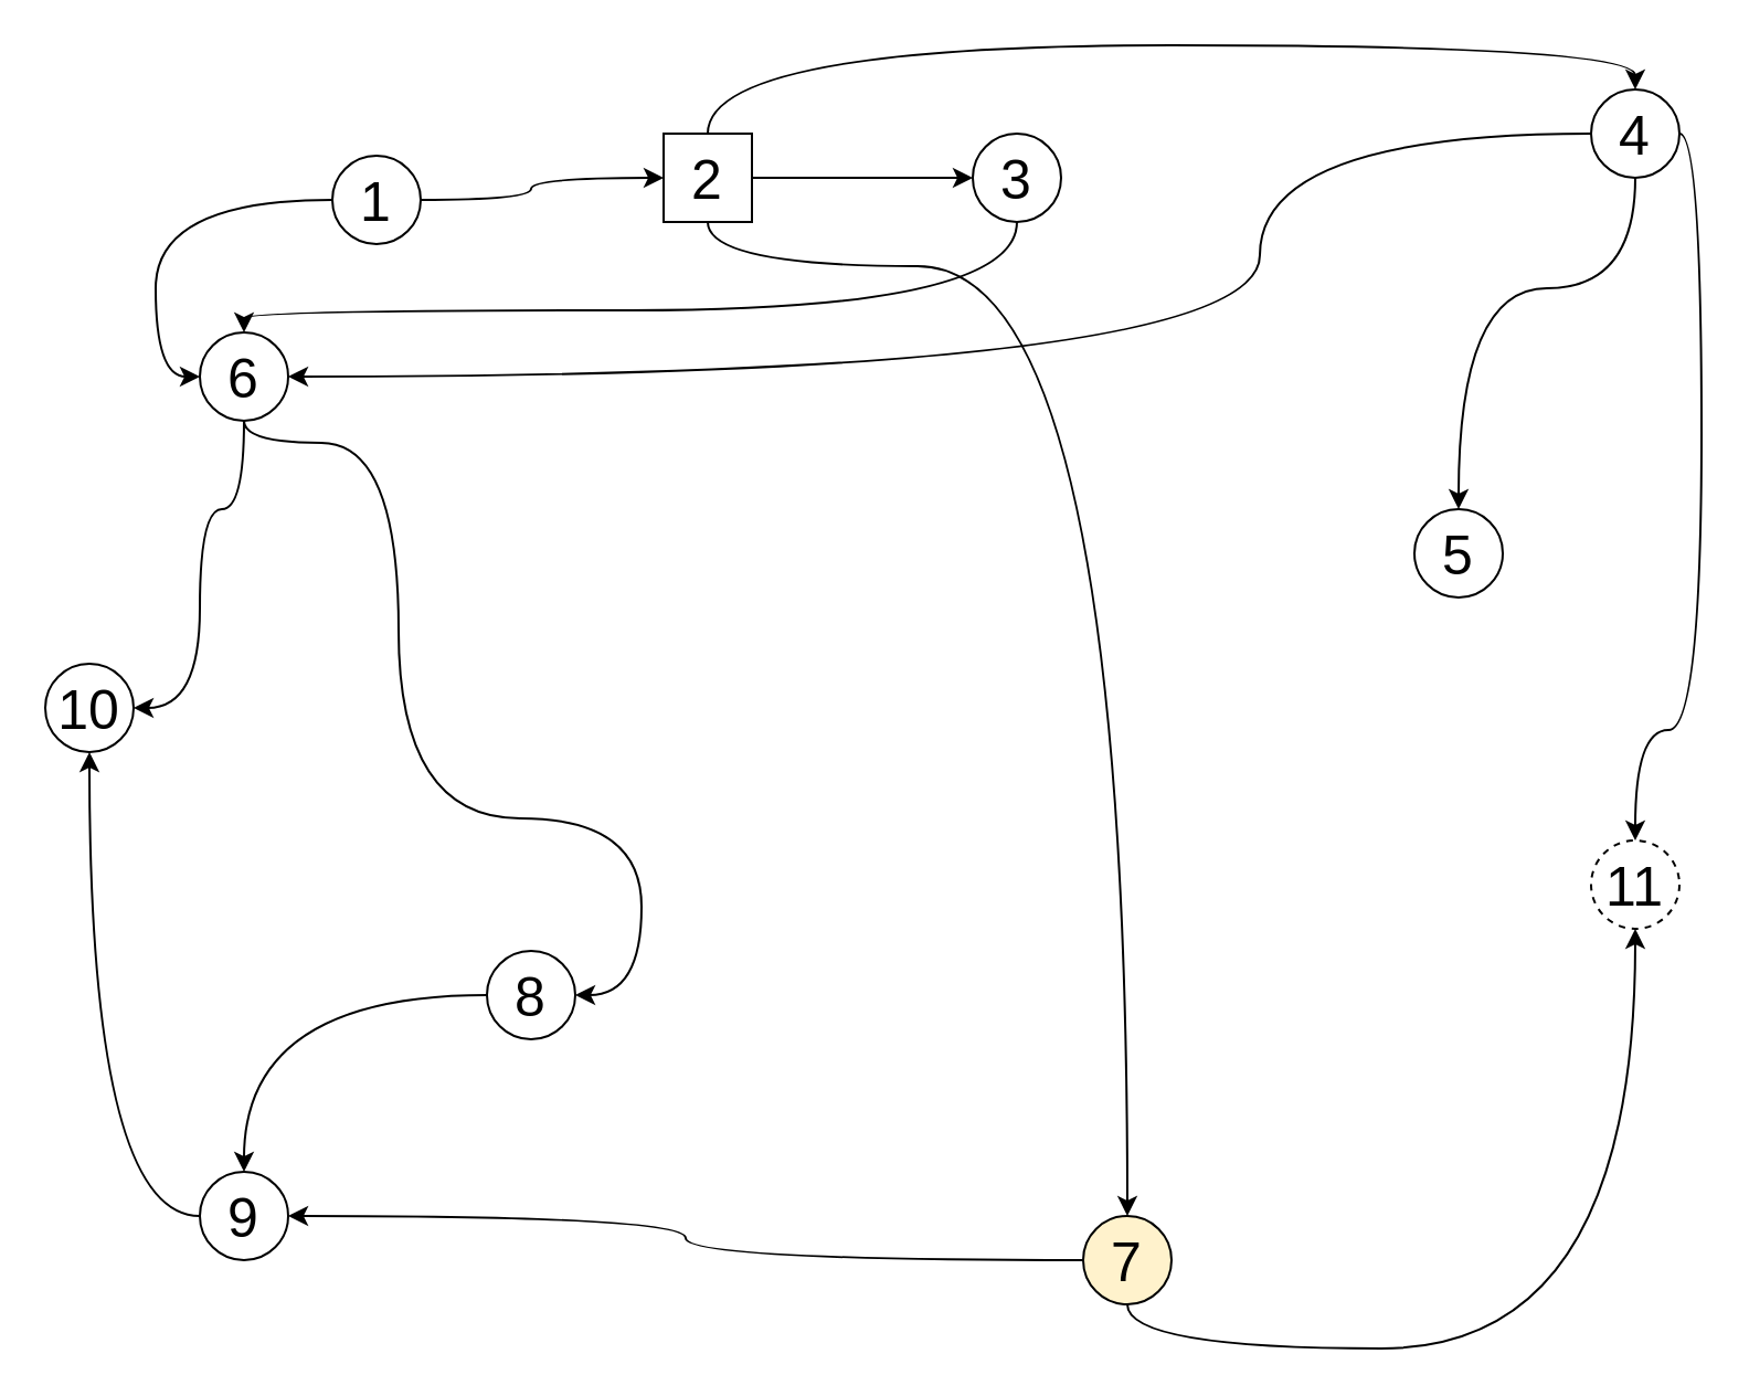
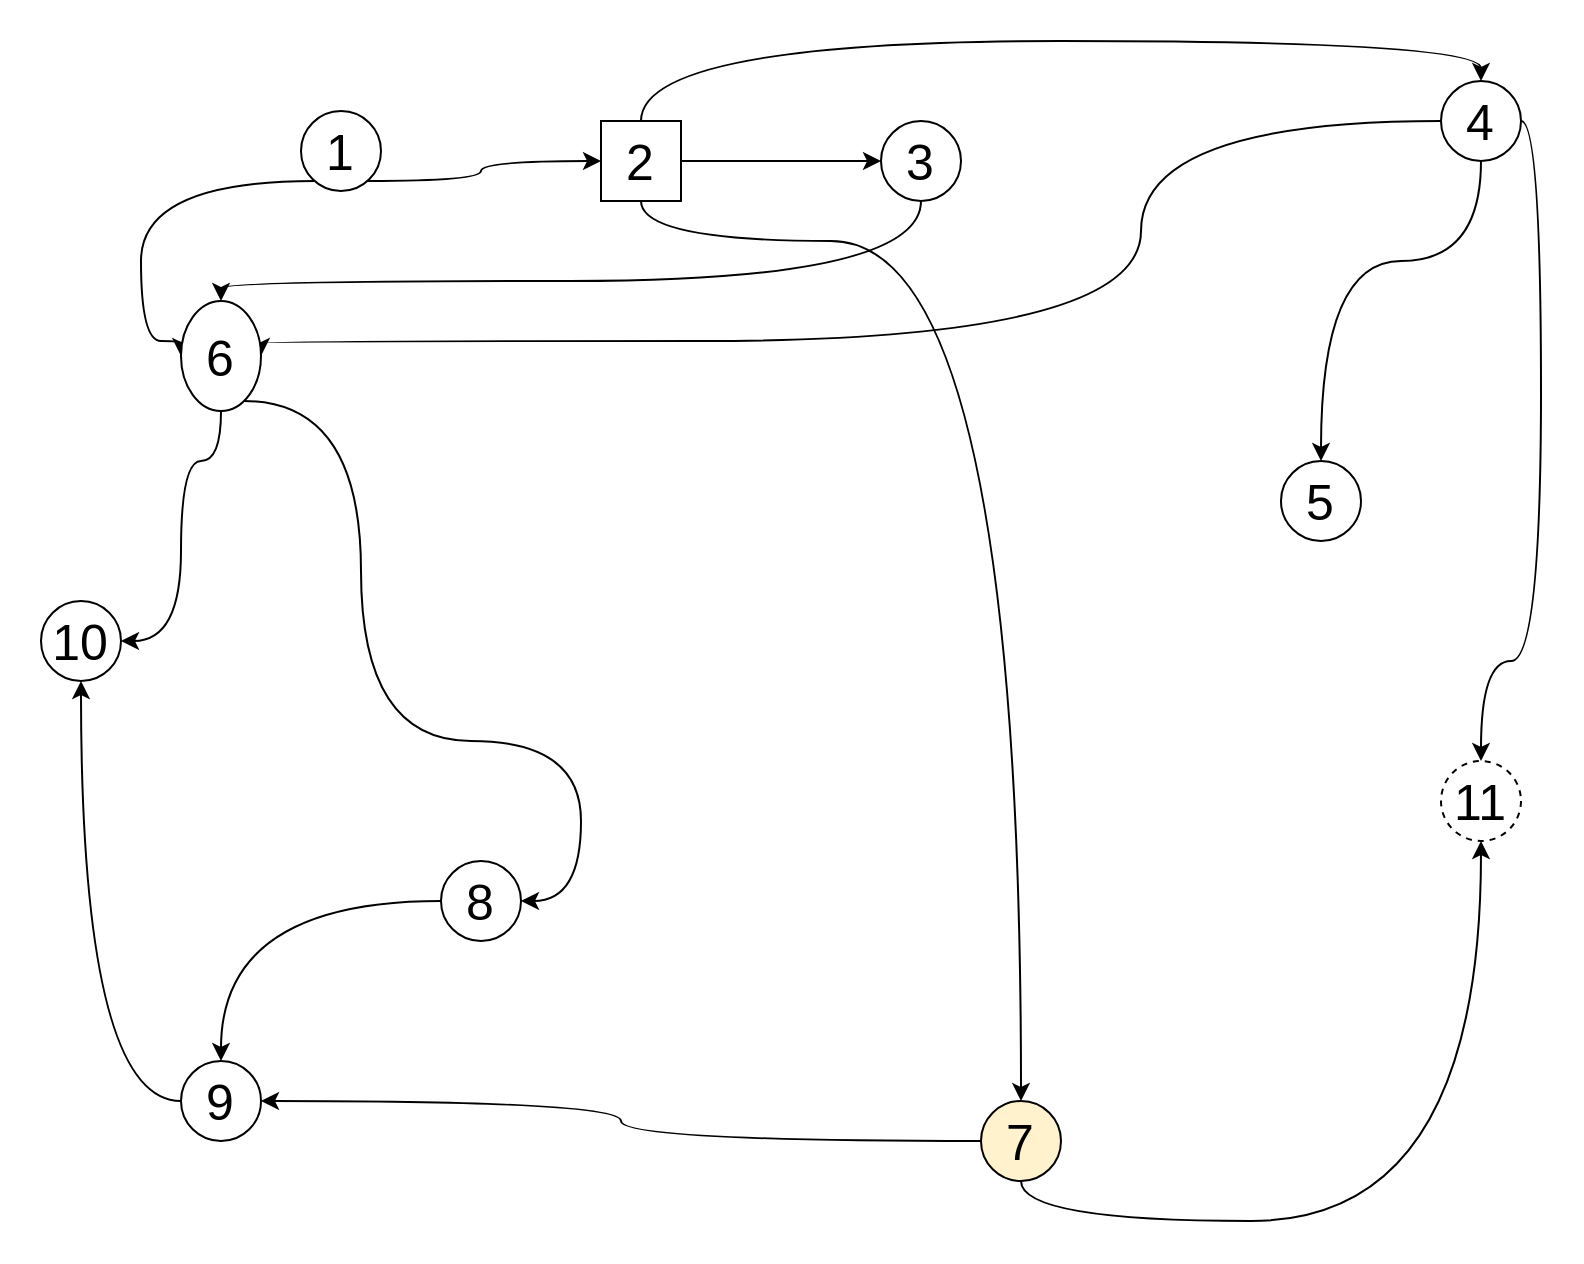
  <mxCell id="0" />
  <mxCell id="1" parent="0" />
  <mxCell id="2" style="edgeStyle=orthogonalEdgeStyle;orthogonalLoop=1;jettySize=auto;html=1;entryX=0;entryY=0.5;entryDx=0;entryDy=0;shadow=0;curved=1;" edge="1" parent="1" source="4" target="8"><mxGeometry relative="1" as="geometry"><Array as="points"><mxPoint x="240" y="90" /><mxPoint x="240" y="80" /></Array></mxGeometry></mxCell>
  <mxCell id="3" style="edgeStyle=orthogonalEdgeStyle;orthogonalLoop=1;jettySize=auto;html=1;entryX=0;entryY=0.5;entryDx=0;entryDy=0;shadow=0;curved=1;" edge="1" parent="1" source="4" target="18"><mxGeometry relative="1" as="geometry"><Array as="points"><mxPoint x="70" y="90" /><mxPoint x="70" y="170" /></Array></mxGeometry></mxCell>
- <mxCell id="4" value="&lt;font style=&quot;font-size: 25px&quot;&gt;1&lt;/font&gt;" style="ellipse;whiteSpace=wrap;html=1;shadow=0;" vertex="1" parent="1"><mxGeometry x="150" y="70" width="40" height="40" as="geometry" /></mxCell>
+ <mxCell id="4" value="&lt;font style=&quot;font-size: 25px&quot;&gt;1&lt;/font&gt;" style="ellipse;whiteSpace=wrap;html=1;shadow=0;" vertex="1" parent="1"><mxGeometry x="150" y="55" width="40" height="40" as="geometry" /></mxCell>
  <mxCell id="5" style="edgeStyle=orthogonalEdgeStyle;orthogonalLoop=1;jettySize=auto;html=1;entryX=0;entryY=0.5;entryDx=0;entryDy=0;shadow=0;curved=1;" edge="1" parent="1" source="8" target="10"><mxGeometry relative="1" as="geometry"><Array as="points"><mxPoint x="400" y="80" /><mxPoint x="400" y="80" /></Array></mxGeometry></mxCell>
  <mxCell id="6" style="edgeStyle=orthogonalEdgeStyle;orthogonalLoop=1;jettySize=auto;html=1;entryX=0.5;entryY=0;entryDx=0;entryDy=0;shadow=0;curved=1;" edge="1" parent="1" source="8" target="14"><mxGeometry relative="1" as="geometry"><Array as="points"><mxPoint x="320" y="20" /><mxPoint x="740" y="20" /></Array></mxGeometry></mxCell>
  <mxCell id="7" style="edgeStyle=orthogonalEdgeStyle;orthogonalLoop=1;jettySize=auto;html=1;entryX=0.5;entryY=0;entryDx=0;entryDy=0;shadow=0;curved=1;" edge="1" parent="1" source="8" target="21"><mxGeometry relative="1" as="geometry"><Array as="points"><mxPoint x="320" y="120" /><mxPoint x="510" y="120" /></Array></mxGeometry></mxCell>
  <mxCell id="8" value="&lt;font style=&quot;font-size: 25px&quot;&gt;2&lt;/font&gt;" style="whiteSpace=wrap;html=1;shadow=0;rounded=0;" vertex="1" parent="1"><mxGeometry x="300" y="60" width="40" height="40" as="geometry" /></mxCell>
  <mxCell id="9" style="edgeStyle=orthogonalEdgeStyle;orthogonalLoop=1;jettySize=auto;html=1;entryX=0.5;entryY=0;entryDx=0;entryDy=0;shadow=0;curved=1;" edge="1" parent="1" source="10" target="18"><mxGeometry relative="1" as="geometry"><Array as="points"><mxPoint x="460" y="140" /><mxPoint x="110" y="140" /></Array></mxGeometry></mxCell>
  <mxCell id="10" value="&lt;font style=&quot;font-size: 25px&quot;&gt;3&lt;/font&gt;" style="ellipse;whiteSpace=wrap;html=1;shadow=0;" vertex="1" parent="1"><mxGeometry x="440" y="60" width="40" height="40" as="geometry" /></mxCell>
  <mxCell id="11" style="edgeStyle=orthogonalEdgeStyle;orthogonalLoop=1;jettySize=auto;html=1;entryX=0.5;entryY=0;entryDx=0;entryDy=0;shadow=0;curved=1;" edge="1" parent="1" source="14" target="15"><mxGeometry relative="1" as="geometry"><Array as="points"><mxPoint x="740" y="130" /><mxPoint x="660" y="130" /></Array></mxGeometry></mxCell>
  <mxCell id="12" style="edgeStyle=orthogonalEdgeStyle;orthogonalLoop=1;jettySize=auto;html=1;entryX=1;entryY=0.5;entryDx=0;entryDy=0;shadow=0;curved=1;endArrow=classic;endFill=1;" edge="1" parent="1" source="14" target="18"><mxGeometry relative="1" as="geometry"><Array as="points"><mxPoint x="570" y="60" /><mxPoint x="570" y="170" /></Array></mxGeometry></mxCell>
  <mxCell id="13" style="edgeStyle=orthogonalEdgeStyle;orthogonalLoop=1;jettySize=auto;html=1;entryX=0.5;entryY=0;entryDx=0;entryDy=0;shadow=0;curved=1;" edge="1" parent="1" source="14" target="27"><mxGeometry relative="1" as="geometry"><Array as="points"><mxPoint x="770" y="60" /><mxPoint x="770" y="330" /><mxPoint x="740" y="330" /></Array></mxGeometry></mxCell>
  <mxCell id="14" value="&lt;font style=&quot;font-size: 25px&quot;&gt;4&lt;/font&gt;" style="ellipse;whiteSpace=wrap;html=1;shadow=0;" vertex="1" parent="1"><mxGeometry x="720" y="40" width="40" height="40" as="geometry" /></mxCell>
  <mxCell id="15" value="&lt;font style=&quot;font-size: 25px&quot;&gt;5&lt;/font&gt;" style="ellipse;whiteSpace=wrap;html=1;shadow=0;" vertex="1" parent="1"><mxGeometry x="640" y="230" width="40" height="40" as="geometry" /></mxCell>
  <mxCell id="16" style="edgeStyle=orthogonalEdgeStyle;orthogonalLoop=1;jettySize=auto;html=1;entryX=1;entryY=0.5;entryDx=0;entryDy=0;shadow=0;curved=1;" edge="1" parent="1" source="18" target="23"><mxGeometry relative="1" as="geometry"><Array as="points"><mxPoint x="110" y="200" /><mxPoint x="180" y="200" /><mxPoint x="180" y="370" /><mxPoint x="290" y="370" /><mxPoint x="290" y="450" /></Array></mxGeometry></mxCell>
  <mxCell id="17" style="edgeStyle=orthogonalEdgeStyle;orthogonalLoop=1;jettySize=auto;html=1;entryX=1;entryY=0.5;entryDx=0;entryDy=0;shadow=0;curved=1;exitX=0.5;exitY=1;exitDx=0;exitDy=0;" edge="1" parent="1" source="18" target="26"><mxGeometry relative="1" as="geometry"><Array as="points"><mxPoint x="110" y="230" /><mxPoint x="90" y="230" /><mxPoint x="90" y="320" /></Array></mxGeometry></mxCell>
- <mxCell id="18" value="&lt;font style=&quot;font-size: 25px&quot;&gt;6&lt;/font&gt;" style="ellipse;whiteSpace=wrap;html=1;shadow=0;" vertex="1" parent="1"><mxGeometry x="90" y="150" width="40" height="40" as="geometry" /></mxCell>
+ <mxCell id="18" value="&lt;font style=&quot;font-size: 25px&quot;&gt;6&lt;/font&gt;" style="ellipse;whiteSpace=wrap;html=1;shadow=0;" vertex="1" parent="1"><mxGeometry x="90" y="150" width="40" height="55" as="geometry" /></mxCell>
  <mxCell id="19" style="edgeStyle=orthogonalEdgeStyle;curved=1;orthogonalLoop=1;jettySize=auto;html=1;entryX=1;entryY=0.5;entryDx=0;entryDy=0;shadow=0;" edge="1" parent="1" source="21" target="25"><mxGeometry relative="1" as="geometry" /></mxCell>
  <mxCell id="20" style="edgeStyle=orthogonalEdgeStyle;curved=1;orthogonalLoop=1;jettySize=auto;html=1;entryX=0.5;entryY=1;entryDx=0;entryDy=0;shadow=0;" edge="1" parent="1" source="21" target="27"><mxGeometry relative="1" as="geometry"><Array as="points"><mxPoint x="510" y="610" /><mxPoint x="740" y="610" /></Array></mxGeometry></mxCell>
  <mxCell id="21" value="&lt;font style=&quot;font-size: 25px&quot;&gt;7&lt;/font&gt;" style="ellipse;whiteSpace=wrap;html=1;shadow=0;fillColor=#fff2cc;" vertex="1" parent="1"><mxGeometry x="490" y="550" width="40" height="40" as="geometry" /></mxCell>
  <mxCell id="22" style="edgeStyle=orthogonalEdgeStyle;curved=1;orthogonalLoop=1;jettySize=auto;html=1;entryX=0.5;entryY=0;entryDx=0;entryDy=0;shadow=0;" edge="1" parent="1" source="23" target="25"><mxGeometry relative="1" as="geometry" /></mxCell>
  <mxCell id="23" value="&lt;font style=&quot;font-size: 25px&quot;&gt;8&lt;/font&gt;" style="ellipse;whiteSpace=wrap;html=1;shadow=0;" vertex="1" parent="1"><mxGeometry x="220" y="430" width="40" height="40" as="geometry" /></mxCell>
  <mxCell id="24" style="edgeStyle=orthogonalEdgeStyle;curved=1;orthogonalLoop=1;jettySize=auto;html=1;entryX=0.5;entryY=1;entryDx=0;entryDy=0;shadow=0;" edge="1" parent="1" source="25" target="26"><mxGeometry relative="1" as="geometry" /></mxCell>
  <mxCell id="25" value="&lt;font style=&quot;font-size: 25px&quot;&gt;9&lt;/font&gt;" style="ellipse;whiteSpace=wrap;html=1;shadow=0;" vertex="1" parent="1"><mxGeometry x="90" y="530" width="40" height="40" as="geometry" /></mxCell>
  <mxCell id="26" value="&lt;font style=&quot;font-size: 25px&quot;&gt;10&lt;/font&gt;" style="ellipse;whiteSpace=wrap;html=1;shadow=0;" vertex="1" parent="1"><mxGeometry x="20" y="300" width="40" height="40" as="geometry" /></mxCell>
  <mxCell id="27" value="&lt;font style=&quot;font-size: 25px&quot;&gt;11&lt;/font&gt;" style="ellipse;whiteSpace=wrap;html=1;shadow=0;dashed=1;" vertex="1" parent="1"><mxGeometry x="720" y="380" width="40" height="40" as="geometry" /></mxCell>
